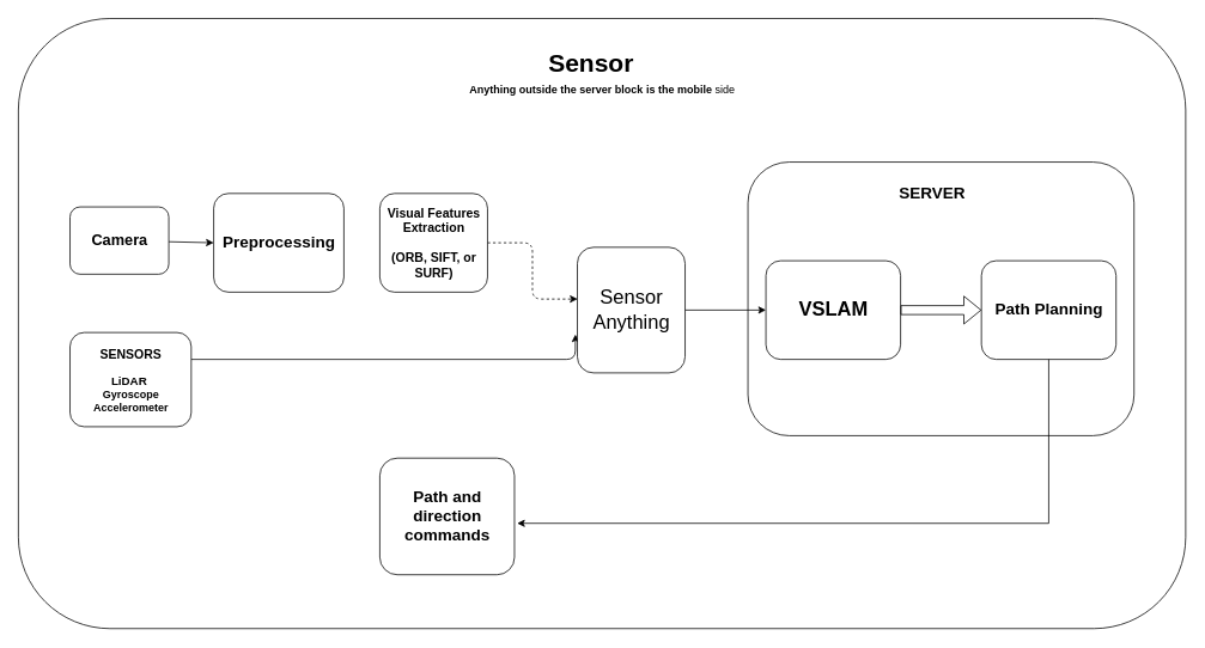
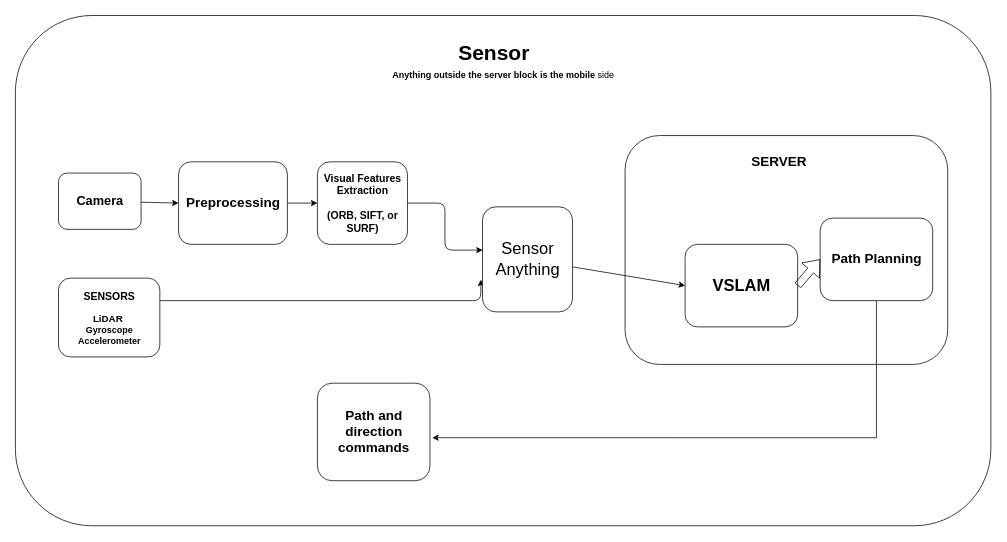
  <mxCell id="0" />
  <mxCell id="1" parent="0" />
  <mxCell id="2" value="" style="rounded=1;whiteSpace=wrap;html=1;" vertex="1" parent="1"><mxGeometry x="20" y="20" width="1300" height="680" as="geometry" /></mxCell>
  <mxCell id="3" style="edgeStyle=none;html=1;entryX=0;entryY=0.5;entryDx=0;entryDy=0;fontSize=18;" edge="1" parent="1" source="4" target="8"><mxGeometry relative="1" as="geometry" /></mxCell>
  <mxCell id="4" value="&lt;b&gt;&lt;font style=&quot;font-size: 17px;&quot;&gt;Camera&lt;/font&gt;&lt;/b&gt;" style="rounded=1;whiteSpace=wrap;html=1;" vertex="1" parent="1"><mxGeometry x="77.5" y="230" width="110" height="75" as="geometry" /></mxCell>
  <mxCell id="5" style="edgeStyle=orthogonalEdgeStyle;html=1;entryX=-0.018;entryY=0.694;entryDx=0;entryDy=0;entryPerimeter=0;fontSize=18;" edge="1" parent="1" source="6" target="15"><mxGeometry relative="1" as="geometry"><Array as="points"><mxPoint x="640" y="400" /></Array></mxGeometry></mxCell>
  <mxCell id="6" value="&lt;b&gt;&lt;font style=&quot;font-size: 14px;&quot;&gt;SENSORS&lt;/font&gt;&lt;br&gt;&lt;br&gt;&lt;font style=&quot;font-size: 13px;&quot;&gt;&lt;font style=&quot;font-size: 13px;&quot;&gt;LiDAR&lt;/font&gt;&amp;nbsp;&lt;/font&gt;&lt;br&gt;Gyroscope&lt;br&gt;Accelerometer&lt;/b&gt;" style="rounded=1;whiteSpace=wrap;html=1;" vertex="1" parent="1"><mxGeometry x="77.5" y="370" width="135" height="105" as="geometry" /></mxCell>
+ <mxCell id="7" style="edgeStyle=none;html=1;entryX=0;entryY=0.5;entryDx=0;entryDy=0;fontSize=18;" edge="1" parent="1" source="8" target="10"><mxGeometry relative="1" as="geometry" /></mxCell>
  <mxCell id="8" value="&lt;b&gt;&lt;font style=&quot;font-size: 18px;&quot;&gt;Preprocessing&lt;/font&gt;&lt;/b&gt;" style="rounded=1;whiteSpace=wrap;html=1;fontSize=13;" vertex="1" parent="1"><mxGeometry x="237.5" y="215" width="145" height="110" as="geometry" /></mxCell>
- <mxCell id="9" style="edgeStyle=orthogonalEdgeStyle;html=1;entryX=0.002;entryY=0.412;entryDx=0;entryDy=0;entryPerimeter=0;fontSize=18;dashed=1;" edge="1" parent="1" source="10" target="15"><mxGeometry relative="1" as="geometry" /></mxCell>
+ <mxCell id="9" style="edgeStyle=orthogonalEdgeStyle;html=1;entryX=0.002;entryY=0.412;entryDx=0;entryDy=0;entryPerimeter=0;fontSize=18;" edge="1" parent="1" source="10" target="15"><mxGeometry relative="1" as="geometry" /></mxCell>
  <mxCell id="10" value="&lt;b style=&quot;font-size: 14px;&quot;&gt;Visual Features Extraction&lt;br&gt;&lt;br&gt;(ORB, SIFT, or SURF)&lt;/b&gt;" style="rounded=1;whiteSpace=wrap;html=1;fontSize=13;" vertex="1" parent="1"><mxGeometry x="422.5" y="215" width="120" height="110" as="geometry" /></mxCell>
  <mxCell id="11" value="" style="rounded=1;whiteSpace=wrap;html=1;fontSize=13;align=center;" vertex="1" parent="1"><mxGeometry x="832.5" y="180" width="430" height="305" as="geometry" /></mxCell>
  <mxCell id="12" value="&lt;font style=&quot;font-size: 18px;&quot;&gt;&lt;b&gt;SERVER&lt;/b&gt;&lt;/font&gt;" style="text;strokeColor=none;align=center;fillColor=none;html=1;verticalAlign=middle;whiteSpace=wrap;rounded=0;fontSize=15;" vertex="1" parent="1"><mxGeometry x="982.5" y="200" width="110" height="30" as="geometry" /></mxCell>
- <mxCell id="13" value="&lt;b&gt;&lt;font style=&quot;font-size: 22px;&quot;&gt;VSLAM&lt;/font&gt;&lt;/b&gt;" style="rounded=1;whiteSpace=wrap;html=1;fontSize=18;" vertex="1" parent="1"><mxGeometry x="852.5" y="290" width="150" height="110" as="geometry" /></mxCell>
+ <mxCell id="13" value="&lt;b&gt;&lt;font style=&quot;font-size: 22px;&quot;&gt;VSLAM&lt;/font&gt;&lt;/b&gt;" style="rounded=1;whiteSpace=wrap;html=1;fontSize=18;" vertex="1" parent="1"><mxGeometry x="912.5" y="325" width="150" height="110" as="geometry" /></mxCell>
  <mxCell id="14" style="html=1;entryX=0;entryY=0.5;entryDx=0;entryDy=0;fontSize=18;" edge="1" parent="1" source="15" target="13"><mxGeometry relative="1" as="geometry" /></mxCell>
  <mxCell id="15" value="Sensor Anything" style="rounded=1;whiteSpace=wrap;html=1;fontSize=22;" vertex="1" parent="1"><mxGeometry x="642.5" y="275" width="120" height="140" as="geometry" /></mxCell>
  <mxCell id="16" value="&lt;b&gt;Path Planning&lt;br&gt;&lt;/b&gt;" style="rounded=1;whiteSpace=wrap;html=1;fontSize=18;" vertex="1" parent="1"><mxGeometry x="1092.5" y="290" width="150" height="110" as="geometry" /></mxCell>
  <mxCell id="17" value="" style="shape=flexArrow;endArrow=classic;html=1;rounded=0;exitX=1;exitY=0.5;exitDx=0;exitDy=0;entryX=0;entryY=0.5;entryDx=0;entryDy=0;" edge="1" parent="1" source="13" target="16"><mxGeometry width="50" height="50" relative="1" as="geometry"><mxPoint x="652.5" y="410" as="sourcePoint" /><mxPoint x="702.5" y="360" as="targetPoint" /></mxGeometry></mxCell>
  <mxCell id="18" value="&lt;b&gt;Anything outside the server block is the mobile&lt;/b&gt; side" style="text;html=1;strokeColor=none;fillColor=none;align=center;verticalAlign=middle;whiteSpace=wrap;rounded=0;" vertex="1" parent="1"><mxGeometry x="468.75" y="70" width="402.5" height="60" as="geometry" /></mxCell>
  <mxCell id="19" value="&lt;b&gt;&lt;font style=&quot;font-size: 18px;&quot;&gt;Path and direction commands&lt;/font&gt;&lt;/b&gt;" style="rounded=1;whiteSpace=wrap;html=1;fontSize=13;align=center;" vertex="1" parent="1"><mxGeometry x="422.5" y="510" width="150" height="130" as="geometry" /></mxCell>
  <mxCell id="20" style="edgeStyle=orthogonalEdgeStyle;rounded=0;orthogonalLoop=1;jettySize=auto;html=1;exitX=0.5;exitY=1;exitDx=0;exitDy=0;entryX=1.02;entryY=0.559;entryDx=0;entryDy=0;entryPerimeter=0;" edge="1" parent="1" source="16" target="19"><mxGeometry relative="1" as="geometry"><Array as="points"><mxPoint x="1168" y="583" /></Array></mxGeometry></mxCell>
  <mxCell id="21" value="&lt;b&gt;&lt;font style=&quot;font-size: 28px;&quot;&gt;Sensor&lt;/font&gt;&lt;/b&gt;" style="text;html=1;strokeColor=none;fillColor=none;align=center;verticalAlign=middle;whiteSpace=wrap;rounded=0;" vertex="1" parent="1"><mxGeometry x="462.5" y="50" width="390" height="40" as="geometry" /></mxCell>
